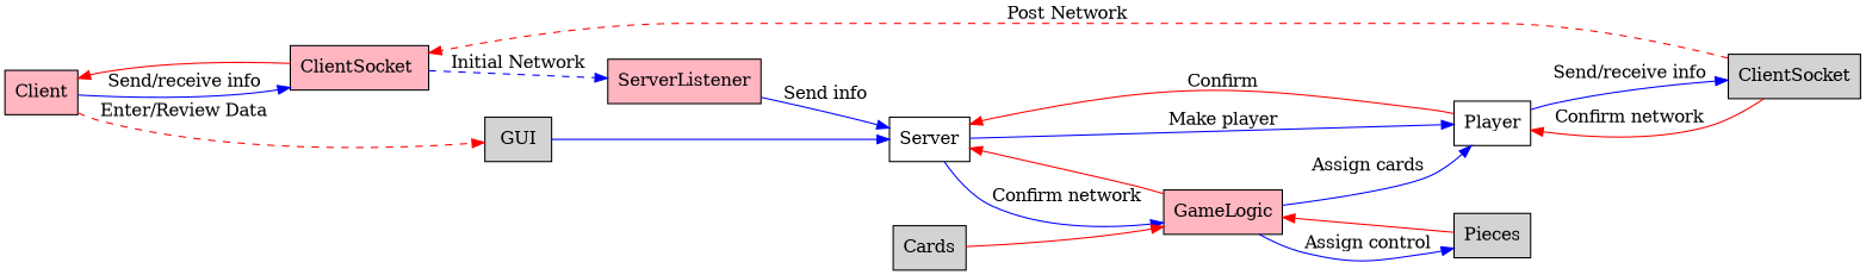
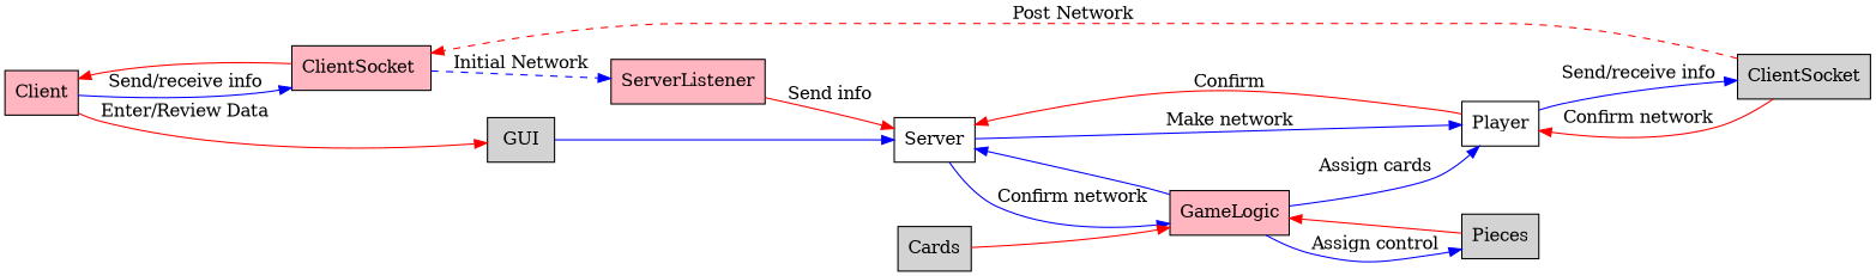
  digraph {
    rankdir=LR
    node [fillcolor=lightpink shape=box style=filled]
    edge [color=blue]
    Client
    "ClientSocket "
    GUI [fillcolor=lightgrey]
    ServerListener
    Server [fillcolor=white]
    GameLogic
    Player [fillcolor=white]
    Pieces [fillcolor=lightgrey]
    ClientSocket [fillcolor=lightgrey]
    Cards [fillcolor=lightgrey]
    Client -> "ClientSocket " [label="Send/receive info"]
-   Client -> GUI [color=red label="Enter/Review Data" style=dashed]
+   Client -> GUI [color=red label="Enter/Review Data"]
    "ClientSocket " -> Client [color=red]
    "ClientSocket " -> ServerListener [label="Initial Network" style=dashed]
    GUI -> Server
-   ServerListener -> Server [label="Send info"]
+   ServerListener -> Server [color=red label="Send info"]
    Server -> GameLogic [label="Confirm network"]
-   Server -> Player [label="Make player"]
-   GameLogic -> Server [color=red]
+   Server -> Player [label="Make network"]
+   GameLogic -> Server
    GameLogic -> Player [label="Assign cards"]
    GameLogic -> Pieces [label="Assign control"]
    Player -> Server [color=red label=Confirm]
    Player -> ClientSocket [label="Send/receive info"]
    Pieces -> GameLogic [color=red]
    ClientSocket -> "ClientSocket " [color=red label="Post Network" style=dashed]
    ClientSocket -> Player [color=red label="Confirm network"]
    Cards -> GameLogic [color=red]
  }
